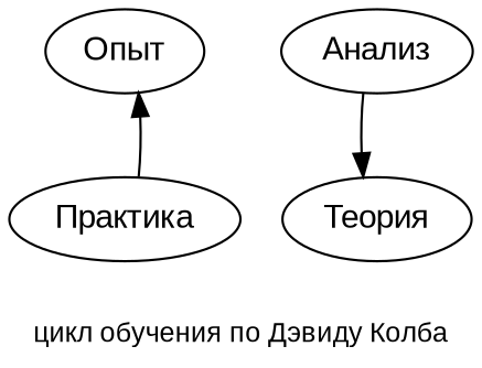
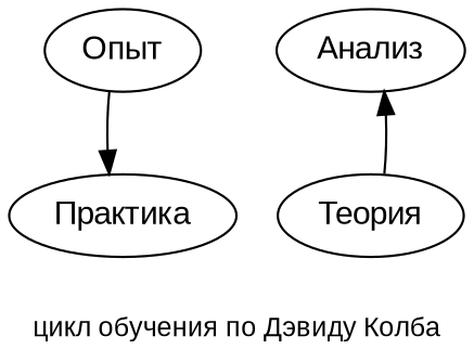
  digraph {
    fontname="Helvetica,Arial,sans-serif"
    fontsize=12
    label="цикл обучения по Дэвиду Колба"
    node [fontname="Helvetica,Arial,sans-serif"]
    edge [fontname="Helvetica,Arial,sans-serif"]
    "Опыт"
    "Анализ"
    "Теория"
    "Практика"
    subgraph sub_1 {
      "Опыт"
      "Анализ"
      "Теория"
      "Практика"
    }
-   "Анализ" -> "Теория"
-   "Практика" -> "Опыт"
+   "Теория" -> "Анализ"
+   "Опыт" -> "Практика"
  }
